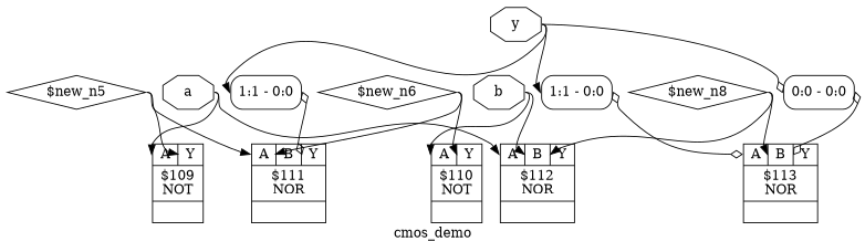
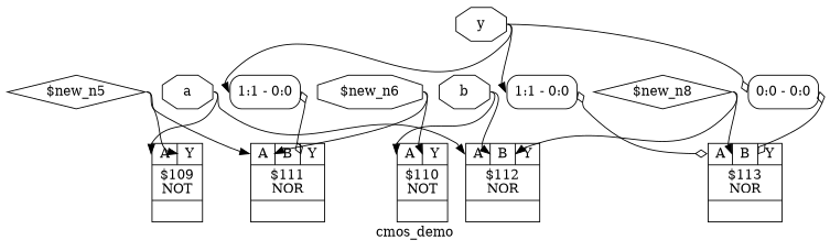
  digraph {
    label=cmos_demo
    rankdir=TB
    remincross=true
    node [shape=record]
    edge [color=black fontcolor=black headport="p7:w" tailport=e]
    n1 [color=black fontcolor=black label=a shape=octagon]
    n2 [label="{{<p7> A|<p8> Y}|$109\nNOT|{}}"]
    n3 [label="{{<p7> A|<p11> B|<p8> Y}|$112\nNOR|{}}"]
    n4 [color=black fontcolor=black label=b shape=octagon]
    n5 [label="{{<p7> A|<p8> Y}|$110\nNOT|{}}"]
    n6 [color=black fontcolor=black label=y shape=octagon]
    n7 [color=black fontcolor=black label="<s0> 1:1 - 0:0 " style=rounded]
    n8 [color=black fontcolor=black label="<s0> 1:1 - 0:0 " style=rounded]
    n9 [color=black fontcolor=black label="<s0> 0:0 - 0:0 " style=rounded]
    n10 [label="{{<p7> A|<p11> B|<p8> Y}|$111\nNOR|{}}"]
    n11 [label="{{<p7> A|<p11> B|<p8> Y}|$113\nNOR|{}}"]
    n12 [label="$new_n5" shape=diamond]
-   n13 [label="$new_n6" shape=diamond]
+   n13 [label="$new_n6" shape=octagon]
    n14 [label="$new_n8" shape=diamond]
    n1 -> n2
    n1 -> n3
    n4 -> n3 [headport="p11:w"]
    n4 -> n5
    n6 -> n7 [headport="s0:w"]
    n6 -> n8 [headport="s0:w"]
    n6 -> n9 [arrowhead=odiamond headport="s0:w"]
    n7 -> n10 [arrowhead=odiamond arrowtail=odiamond dir=both headport="p8:w"]
    n8 -> n11 [arrowhead=odiamond arrowtail=odiamond dir=both]
    n9 -> n11 [arrowhead=odiamond arrowtail=odiamond dir=both headport="p8:w"]
    n12 -> n2 [headport="p8:w"]
    n12 -> n10
    n13 -> n5 [headport="p8:w"]
    n13 -> n10 [headport="p11:w"]
    n14 -> n3 [headport="p8:w"]
    n14 -> n11 [headport="p11:w"]
  }
